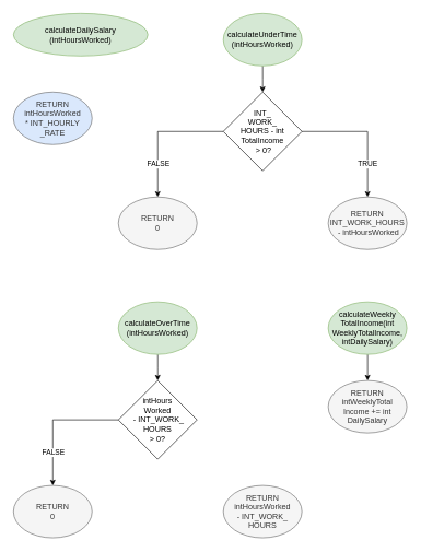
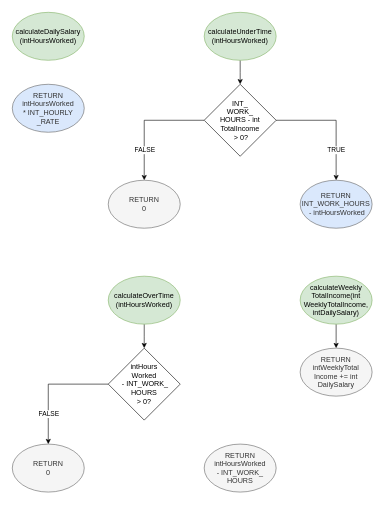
  <mxCell id="0" />
  <mxCell id="1" parent="0" />
- <mxCell id="2" value="calculateDailySalary&lt;br&gt;(intHoursWorked)" style="ellipse;whiteSpace=wrap;html=1;fillColor=#d5e8d4;strokeColor=#82b366;" vertex="1" parent="1"><mxGeometry x="20" y="20" width="205" height="65" as="geometry" /></mxCell>
+ <mxCell id="2" value="calculateDailySalary&lt;br&gt;(intHoursWorked)" style="ellipse;whiteSpace=wrap;html=1;fillColor=#d5e8d4;strokeColor=#82b366;" vertex="1" parent="1"><mxGeometry x="20" y="20" width="120" height="80" as="geometry" /></mxCell>
  <mxCell id="3" value="RETURN&lt;br&gt;intHoursWorked&lt;br&gt;* INT_HOURLY&lt;br&gt;_RATE" style="ellipse;whiteSpace=wrap;html=1;fillColor=#dae8fc;fontColor=#333333;strokeColor=#666666;" vertex="1" parent="1"><mxGeometry x="20" y="140" width="120" height="80" as="geometry" /></mxCell>
  <mxCell id="4" style="edgeStyle=orthogonalEdgeStyle;rounded=0;orthogonalLoop=1;jettySize=auto;html=1;entryX=0.5;entryY=0;entryDx=0;entryDy=0;" edge="1" parent="1" source="5"><mxGeometry relative="1" as="geometry"><mxPoint x="400" y="140" as="targetPoint" /></mxGeometry></mxCell>
  <mxCell id="5" value="calculateUnderTime&lt;br&gt;(intHoursWorked)" style="ellipse;whiteSpace=wrap;html=1;fillColor=#d5e8d4;strokeColor=#82b366;" vertex="1" parent="1"><mxGeometry x="340" y="20" width="120" height="80" as="geometry" /></mxCell>
  <mxCell id="6" style="edgeStyle=orthogonalEdgeStyle;rounded=0;orthogonalLoop=1;jettySize=auto;html=1;entryX=0.5;entryY=0;entryDx=0;entryDy=0;" edge="1" parent="1" source="10" target="11"><mxGeometry relative="1" as="geometry" /></mxCell>
  <mxCell id="7" value="FALSE" style="edgeLabel;html=1;align=center;verticalAlign=middle;resizable=0;points=[];" vertex="1" connectable="0" parent="6"><mxGeometry x="0.491" relative="1" as="geometry"><mxPoint as="offset" /></mxGeometry></mxCell>
  <mxCell id="8" style="edgeStyle=orthogonalEdgeStyle;rounded=0;orthogonalLoop=1;jettySize=auto;html=1;entryX=0.5;entryY=0;entryDx=0;entryDy=0;" edge="1" parent="1" source="10" target="12"><mxGeometry relative="1" as="geometry" /></mxCell>
  <mxCell id="9" value="TRUE" style="edgeLabel;html=1;align=center;verticalAlign=middle;resizable=0;points=[];" vertex="1" connectable="0" parent="8"><mxGeometry x="0.491" y="-1" relative="1" as="geometry"><mxPoint as="offset" /></mxGeometry></mxCell>
  <mxCell id="10" value="INT_&lt;br&gt;WORK_&lt;br&gt;HOURS - int&lt;br&gt;TotalIncome&lt;br&gt;&amp;nbsp;&amp;gt; 0?" style="rhombus;whiteSpace=wrap;html=1;" vertex="1" parent="1"><mxGeometry x="340" y="140" width="120" height="120" as="geometry" /></mxCell>
  <mxCell id="11" value="RETURN&lt;br&gt;0" style="ellipse;whiteSpace=wrap;html=1;fillColor=#f5f5f5;fontColor=#333333;strokeColor=#666666;" vertex="1" parent="1"><mxGeometry x="180" y="300" width="120" height="80" as="geometry" /></mxCell>
- <mxCell id="12" value="RETURN&lt;br&gt;INT_WORK_HOURS&lt;br&gt;&amp;nbsp;- intHoursWorked" style="ellipse;whiteSpace=wrap;html=1;fillColor=#f5f5f5;fontColor=#333333;strokeColor=#666666;" vertex="1" parent="1"><mxGeometry x="500" y="300" width="120" height="80" as="geometry" /></mxCell>
+ <mxCell id="12" value="RETURN&lt;br&gt;INT_WORK_HOURS&lt;br&gt;&amp;nbsp;- intHoursWorked" style="ellipse;whiteSpace=wrap;html=1;fillColor=#dae8fc;fontColor=#333333;strokeColor=#666666;" vertex="1" parent="1"><mxGeometry x="500" y="300" width="120" height="80" as="geometry" /></mxCell>
  <mxCell id="13" style="edgeStyle=orthogonalEdgeStyle;rounded=0;orthogonalLoop=1;jettySize=auto;html=1;entryX=0.5;entryY=0;entryDx=0;entryDy=0;" edge="1" parent="1" source="14"><mxGeometry relative="1" as="geometry"><mxPoint x="240" y="580" as="targetPoint" /></mxGeometry></mxCell>
  <mxCell id="14" value="calculateOverTime&lt;br&gt;(intHoursWorked)" style="ellipse;whiteSpace=wrap;html=1;fillColor=#d5e8d4;strokeColor=#82b366;" vertex="1" parent="1"><mxGeometry x="180" y="460" width="120" height="80" as="geometry" /></mxCell>
  <mxCell id="15" style="edgeStyle=orthogonalEdgeStyle;rounded=0;orthogonalLoop=1;jettySize=auto;html=1;entryX=0.5;entryY=0;entryDx=0;entryDy=0;" edge="1" parent="1" source="17" target="18"><mxGeometry relative="1" as="geometry" /></mxCell>
  <mxCell id="16" value="FALSE" style="edgeLabel;html=1;align=center;verticalAlign=middle;resizable=0;points=[];" vertex="1" connectable="0" parent="15"><mxGeometry x="0.491" relative="1" as="geometry"><mxPoint as="offset" /></mxGeometry></mxCell>
  <mxCell id="17" value="intHours&lt;br&gt;Worked&lt;br&gt;&amp;nbsp;- INT_WORK_&lt;br&gt;HOURS&lt;br&gt;&amp;gt; 0?" style="rhombus;whiteSpace=wrap;html=1;" vertex="1" parent="1"><mxGeometry x="180" y="580" width="120" height="120" as="geometry" /></mxCell>
  <mxCell id="18" value="RETURN&lt;br&gt;0" style="ellipse;whiteSpace=wrap;html=1;fillColor=#f5f5f5;fontColor=#333333;strokeColor=#666666;" vertex="1" parent="1"><mxGeometry x="20" y="740" width="120" height="80" as="geometry" /></mxCell>
  <mxCell id="19" value="RETURN&lt;br&gt;intHoursWorked&lt;br&gt;- INT_WORK_&lt;br&gt;HOURS" style="ellipse;whiteSpace=wrap;html=1;fillColor=#f5f5f5;fontColor=#333333;strokeColor=#666666;" vertex="1" parent="1"><mxGeometry x="340" y="740" width="120" height="80" as="geometry" /></mxCell>
  <mxCell id="20" style="edgeStyle=orthogonalEdgeStyle;rounded=0;orthogonalLoop=1;jettySize=auto;html=1;entryX=0.5;entryY=0;entryDx=0;entryDy=0;" edge="1" parent="1" source="21" target="22"><mxGeometry relative="1" as="geometry" /></mxCell>
  <mxCell id="21" value="calculateWeekly&lt;br&gt;TotalIncome(int&lt;br&gt;WeeklyTotalIncome, intDailySalary)" style="ellipse;whiteSpace=wrap;html=1;fillColor=#d5e8d4;strokeColor=#82b366;" vertex="1" parent="1"><mxGeometry x="500" y="460" width="120" height="80" as="geometry" /></mxCell>
  <mxCell id="22" value="RETURN&lt;br&gt;intWeeklyTotal&lt;br&gt;Income += int&lt;br&gt;DailySalary" style="ellipse;whiteSpace=wrap;html=1;fillColor=#f5f5f5;fontColor=#333333;strokeColor=#666666;" vertex="1" parent="1"><mxGeometry x="500" y="580" width="120" height="80" as="geometry" /></mxCell>
